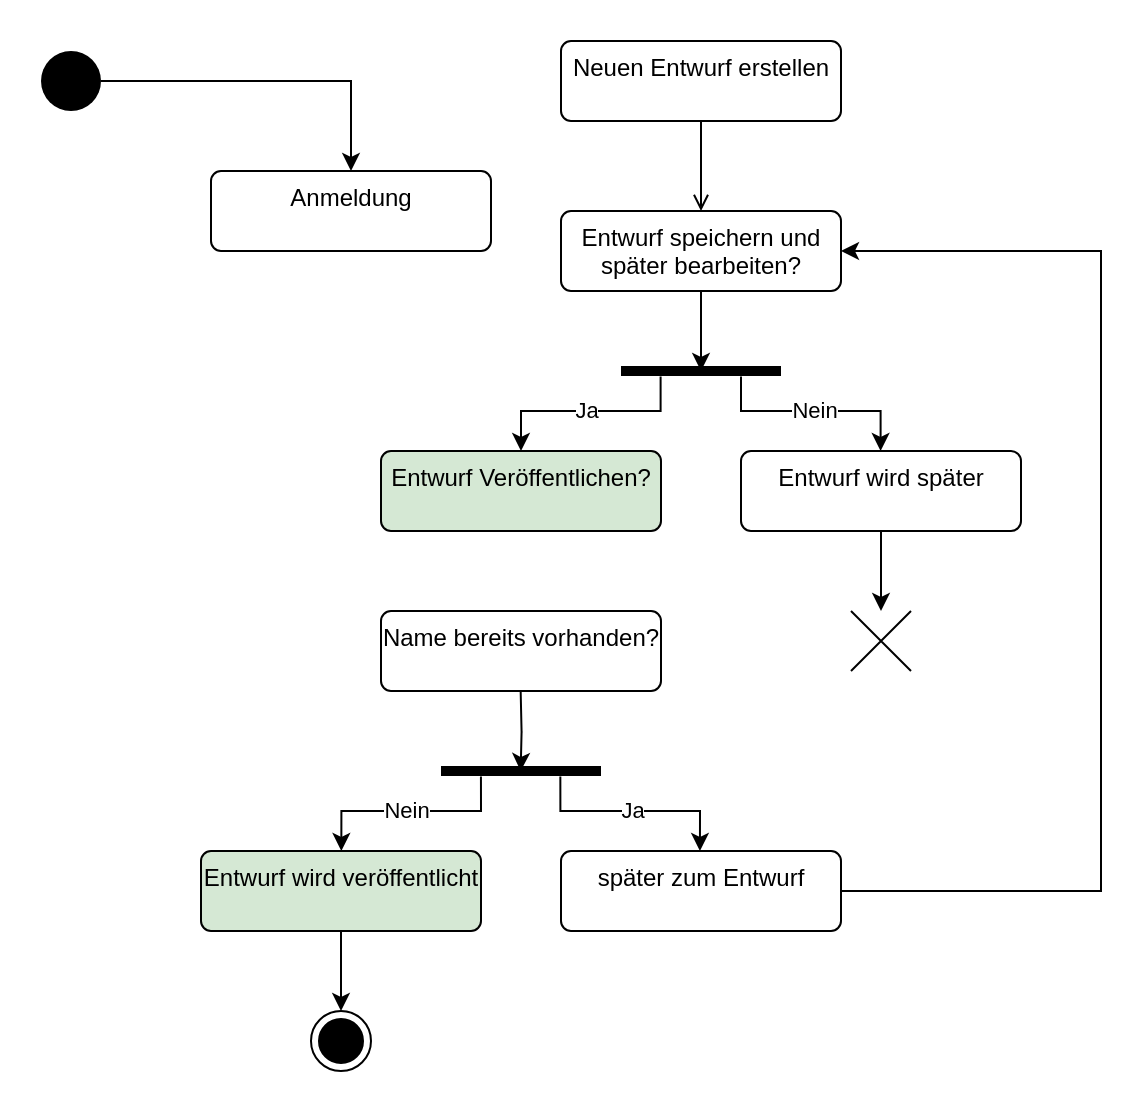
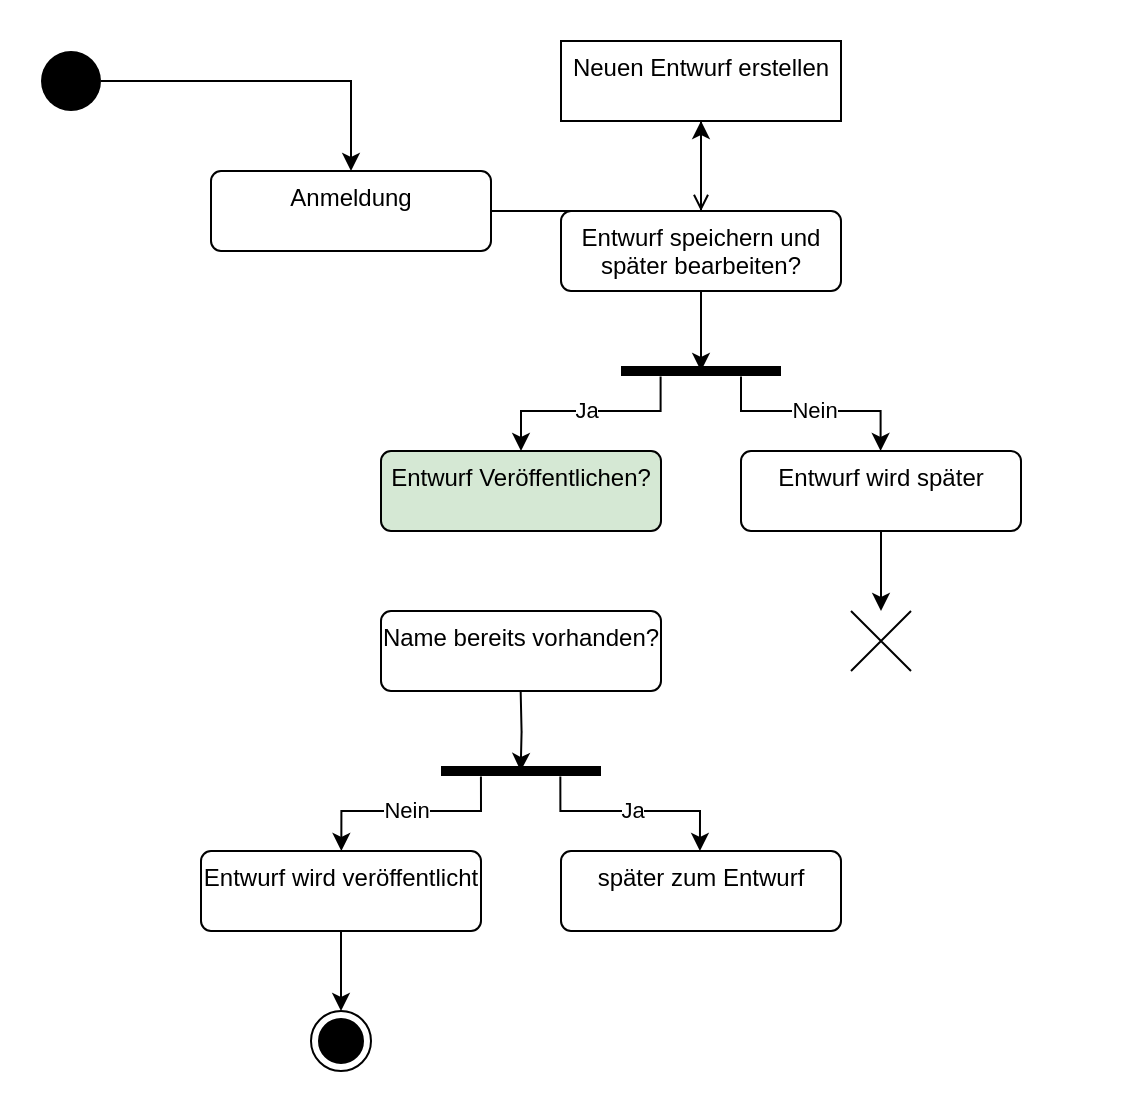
  <mxCell id="0" />
  <mxCell id="1" parent="0" />
+ <mxCell id="2" value="" style="edgeStyle=orthogonalEdgeStyle;rounded=0;orthogonalLoop=1;jettySize=auto;html=1;" parent="1" source="3" target="7" edge="1"><mxGeometry relative="1" as="geometry" /></mxCell>
  <mxCell id="3" value="Anmeldung" style="html=1;align=center;verticalAlign=top;rounded=1;absoluteArcSize=1;arcSize=10;dashed=0;" parent="1" vertex="1"><mxGeometry x="105" y="85" width="140" height="40" as="geometry" /></mxCell>
  <mxCell id="4" value="" style="edgeStyle=orthogonalEdgeStyle;rounded=0;orthogonalLoop=1;jettySize=auto;html=1;" parent="1" source="5" target="3" edge="1"><mxGeometry relative="1" as="geometry" /></mxCell>
  <mxCell id="5" value="" style="ellipse;fillColor=#000000;strokeColor=none;" parent="1" vertex="1"><mxGeometry x="20" y="25" width="30" height="30" as="geometry" /></mxCell>
  <mxCell id="6" value="" style="edgeStyle=orthogonalEdgeStyle;rounded=0;orthogonalLoop=1;jettySize=auto;html=1;endArrow=open;" parent="1" source="7" target="9" edge="1"><mxGeometry relative="1" as="geometry" /></mxCell>
- <mxCell id="7" value="Neuen Entwurf erstellen" style="html=1;align=center;verticalAlign=top;rounded=1;absoluteArcSize=1;arcSize=10;dashed=0;" parent="1" vertex="1"><mxGeometry x="280" y="20" width="140" height="40" as="geometry" /></mxCell>
+ <mxCell id="7" value="Neuen Entwurf erstellen" style="html=1;align=center;verticalAlign=top;absoluteArcSize=1;arcSize=10;dashed=0;rounded=0;" parent="1" vertex="1"><mxGeometry x="280" y="20" width="140" height="40" as="geometry" /></mxCell>
  <mxCell id="8" style="edgeStyle=orthogonalEdgeStyle;rounded=0;orthogonalLoop=1;jettySize=auto;html=1;entryX=0.5;entryY=0.5;entryDx=0;entryDy=0;entryPerimeter=0;" parent="1" source="9" target="10" edge="1"><mxGeometry relative="1" as="geometry" /></mxCell>
  <mxCell id="9" value="Entwurf speichern und &lt;br&gt;später bearbeiten?" style="html=1;align=center;verticalAlign=top;rounded=1;absoluteArcSize=1;arcSize=10;dashed=0;" parent="1" vertex="1"><mxGeometry x="280" y="105" width="140" height="40" as="geometry" /></mxCell>
  <mxCell id="10" value="" style="html=1;points=[];perimeter=orthogonalPerimeter;fillColor=#000000;strokeColor=none;rotation=90;" parent="1" vertex="1"><mxGeometry x="347.5" y="145" width="5" height="80" as="geometry" /></mxCell>
  <mxCell id="11" value="" style="edgeStyle=orthogonalEdgeStyle;rounded=0;orthogonalLoop=1;jettySize=auto;html=1;" parent="1" source="12" edge="1"><mxGeometry relative="1" as="geometry"><mxPoint x="440" y="305" as="targetPoint" /></mxGeometry></mxCell>
  <mxCell id="12" value="Entwurf wird später" style="html=1;align=center;verticalAlign=top;rounded=1;absoluteArcSize=1;arcSize=10;dashed=0;" parent="1" vertex="1"><mxGeometry x="370" y="225" width="140" height="40" as="geometry" /></mxCell>
  <mxCell id="13" value="Entwurf Veröffentlichen?" style="html=1;align=center;verticalAlign=top;rounded=1;absoluteArcSize=1;arcSize=10;dashed=0;fillColor=#d5e8d4;" parent="1" vertex="1"><mxGeometry x="190" y="225" width="140" height="40" as="geometry" /></mxCell>
- <mxCell id="14" style="edgeStyle=orthogonalEdgeStyle;rounded=0;orthogonalLoop=1;jettySize=auto;html=1;entryX=1;entryY=0.5;entryDx=0;entryDy=0;" parent="1" source="15" target="9" edge="1"><mxGeometry relative="1" as="geometry"><mxPoint x="560" y="125" as="targetPoint" /><Array as="points"><mxPoint x="550" y="445" /><mxPoint x="550" y="125" /></Array></mxGeometry></mxCell>
  <mxCell id="15" value="später zum Entwurf" style="html=1;align=center;verticalAlign=top;rounded=1;absoluteArcSize=1;arcSize=10;dashed=0;" parent="1" vertex="1"><mxGeometry x="280" y="425" width="140" height="40" as="geometry" /></mxCell>
  <mxCell id="16" value="" style="edgeStyle=orthogonalEdgeStyle;rounded=0;orthogonalLoop=1;jettySize=auto;html=1;" parent="1" source="17" target="21" edge="1"><mxGeometry relative="1" as="geometry" /></mxCell>
- <mxCell id="17" value="Entwurf wird veröffentlicht" style="html=1;align=center;verticalAlign=top;rounded=1;absoluteArcSize=1;arcSize=10;dashed=0;fillColor=#d5e8d4;" parent="1" vertex="1"><mxGeometry x="100" y="425" width="140" height="40" as="geometry" /></mxCell>
+ <mxCell id="17" value="Entwurf wird veröffentlicht" style="html=1;align=center;verticalAlign=top;rounded=1;absoluteArcSize=1;arcSize=10;dashed=0;" parent="1" vertex="1"><mxGeometry x="100" y="425" width="140" height="40" as="geometry" /></mxCell>
  <mxCell id="18" value="" style="html=1;points=[];perimeter=orthogonalPerimeter;fillColor=#000000;strokeColor=none;rotation=90;" parent="1" vertex="1"><mxGeometry x="257.5" y="345" width="5" height="80" as="geometry" /></mxCell>
  <mxCell id="19" value="Name bereits vorhanden?" style="html=1;align=center;verticalAlign=top;rounded=1;absoluteArcSize=1;arcSize=10;dashed=0;" parent="1" vertex="1"><mxGeometry x="190" y="305" width="140" height="40" as="geometry" /></mxCell>
  <mxCell id="20" value="Nein" style="edgeStyle=orthogonalEdgeStyle;rounded=0;orthogonalLoop=1;jettySize=auto;html=1;entryX=0.5;entryY=0.5;entryDx=0;entryDy=0;entryPerimeter=0;exitX=1.047;exitY=0.25;exitDx=0;exitDy=0;exitPerimeter=0;" parent="1" source="10" edge="1"><mxGeometry relative="1" as="geometry"><mxPoint x="370" y="205" as="sourcePoint" /><mxPoint x="439.8" y="225" as="targetPoint" /><Array as="points"><mxPoint x="370" y="205" /><mxPoint x="440" y="205" /></Array></mxGeometry></mxCell>
  <mxCell id="21" value="" style="ellipse;html=1;shape=endState;fillColor=#000000;strokeColor=#000000;" parent="1" vertex="1"><mxGeometry x="155" y="505" width="30" height="30" as="geometry" /></mxCell>
  <mxCell id="22" value="Ja" style="edgeStyle=orthogonalEdgeStyle;rounded=0;orthogonalLoop=1;jettySize=auto;html=1;entryX=0.5;entryY=0.5;entryDx=0;entryDy=0;entryPerimeter=0;exitX=1.047;exitY=0.25;exitDx=0;exitDy=0;exitPerimeter=0;" parent="1" edge="1"><mxGeometry relative="1" as="geometry"><mxPoint x="329.8" y="187.735" as="sourcePoint" /><mxPoint x="260" y="225" as="targetPoint" /><Array as="points"><mxPoint x="329.8" y="205" /><mxPoint x="259.8" y="205" /></Array></mxGeometry></mxCell>
  <mxCell id="23" style="edgeStyle=orthogonalEdgeStyle;rounded=0;orthogonalLoop=1;jettySize=auto;html=1;entryX=0.5;entryY=0.5;entryDx=0;entryDy=0;entryPerimeter=0;" parent="1" edge="1"><mxGeometry relative="1" as="geometry"><mxPoint x="259.83" y="345" as="sourcePoint" /><mxPoint x="259.83" y="385" as="targetPoint" /></mxGeometry></mxCell>
  <mxCell id="24" value="" style="shape=umlDestroy;" parent="1" vertex="1"><mxGeometry x="425" y="305" width="30" height="30" as="geometry" /></mxCell>
  <mxCell id="25" value="Nein" style="edgeStyle=orthogonalEdgeStyle;rounded=0;orthogonalLoop=1;jettySize=auto;html=1;entryX=0.5;entryY=0.5;entryDx=0;entryDy=0;entryPerimeter=0;exitX=1.047;exitY=0.25;exitDx=0;exitDy=0;exitPerimeter=0;" parent="1" edge="1"><mxGeometry relative="1" as="geometry"><mxPoint x="239.97" y="387.735" as="sourcePoint" /><mxPoint x="170.17" y="425" as="targetPoint" /><Array as="points"><mxPoint x="239.97" y="405" /><mxPoint x="169.97" y="405" /></Array></mxGeometry></mxCell>
  <mxCell id="26" value="Ja" style="edgeStyle=orthogonalEdgeStyle;rounded=0;orthogonalLoop=1;jettySize=auto;html=1;entryX=0.5;entryY=0.5;entryDx=0;entryDy=0;entryPerimeter=0;exitX=1.047;exitY=0.25;exitDx=0;exitDy=0;exitPerimeter=0;" parent="1" edge="1"><mxGeometry relative="1" as="geometry"><mxPoint x="279.67" y="387.735" as="sourcePoint" /><mxPoint x="349.47" y="425" as="targetPoint" /><Array as="points"><mxPoint x="279.67" y="405" /><mxPoint x="349.67" y="405" /></Array></mxGeometry></mxCell>
